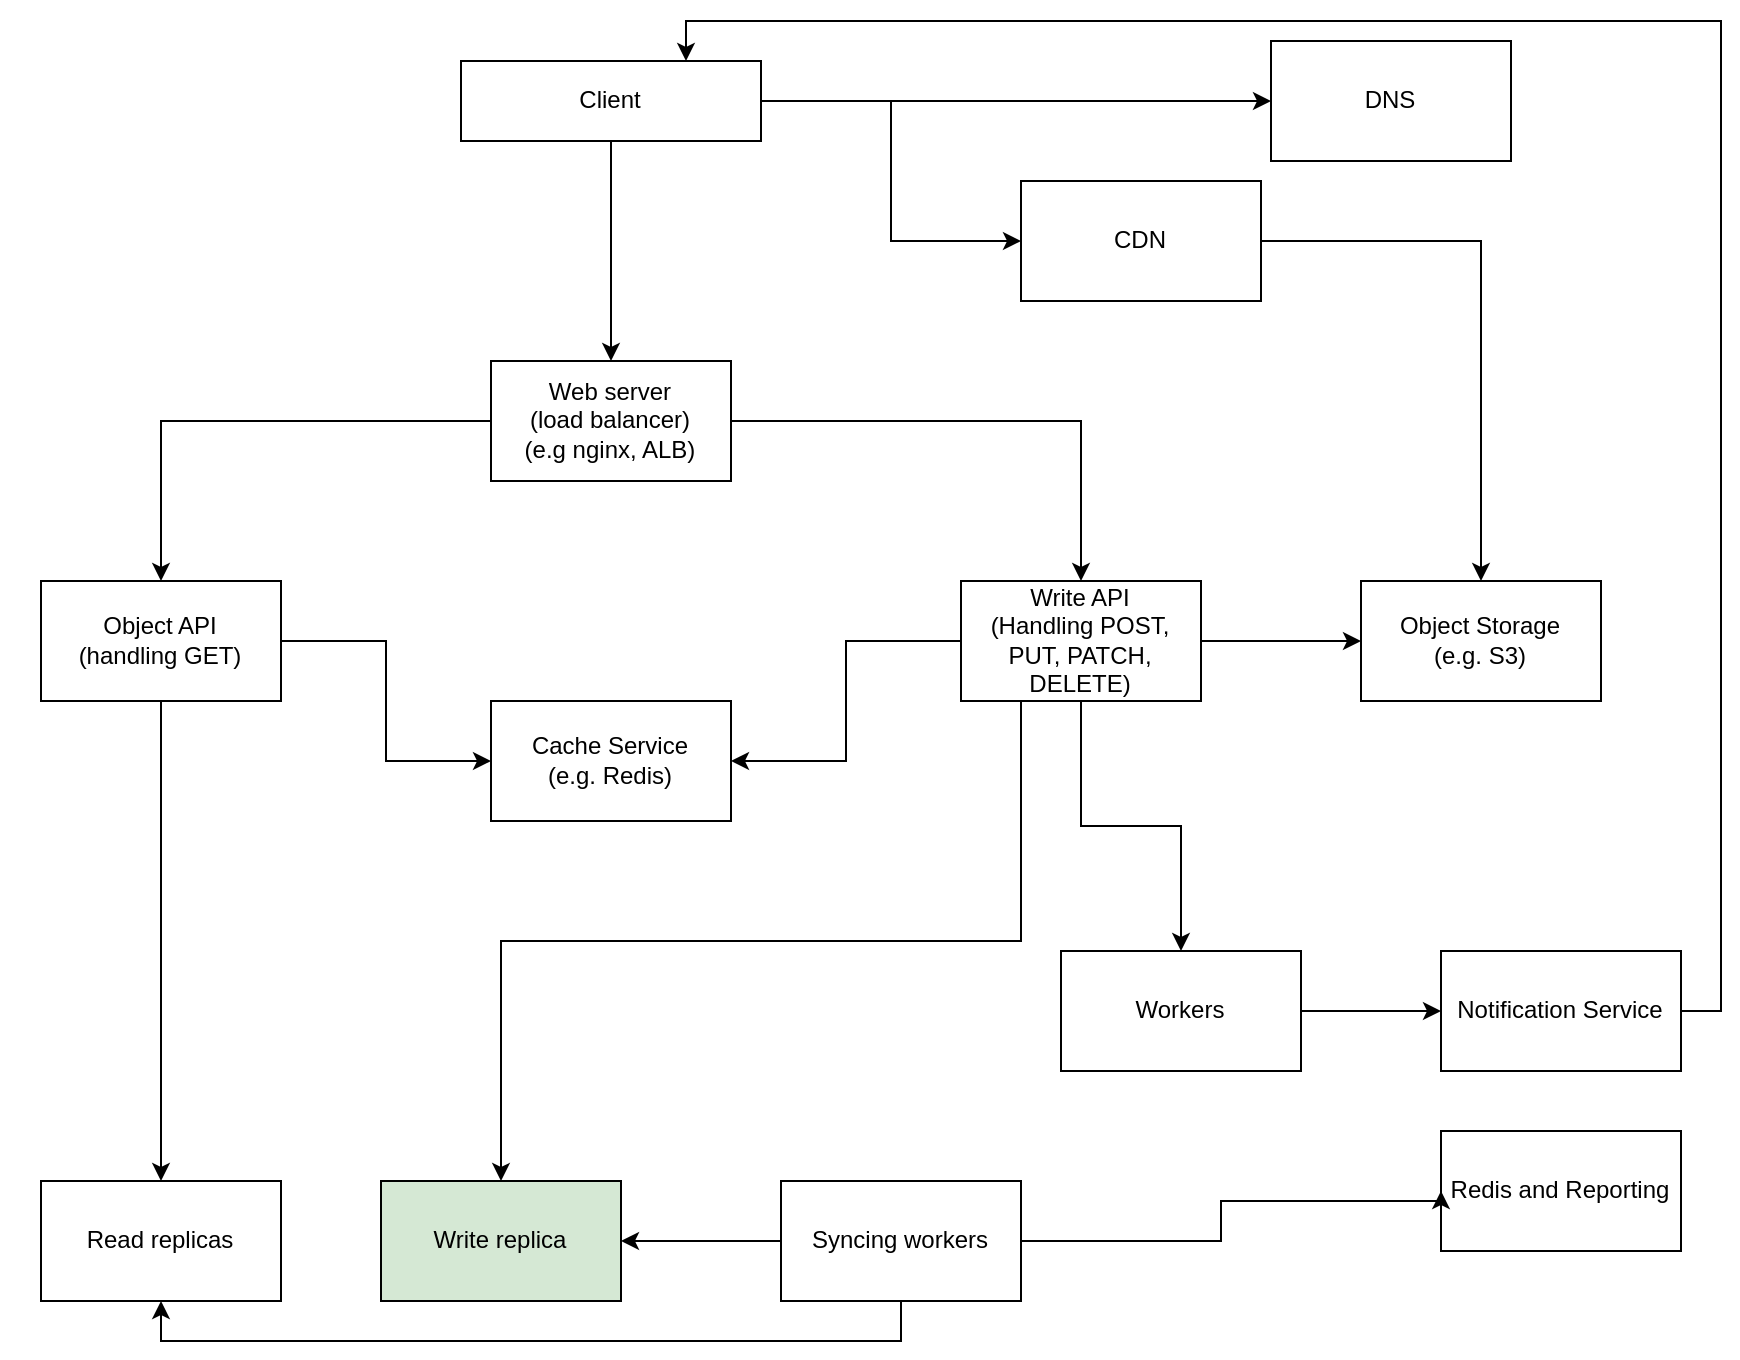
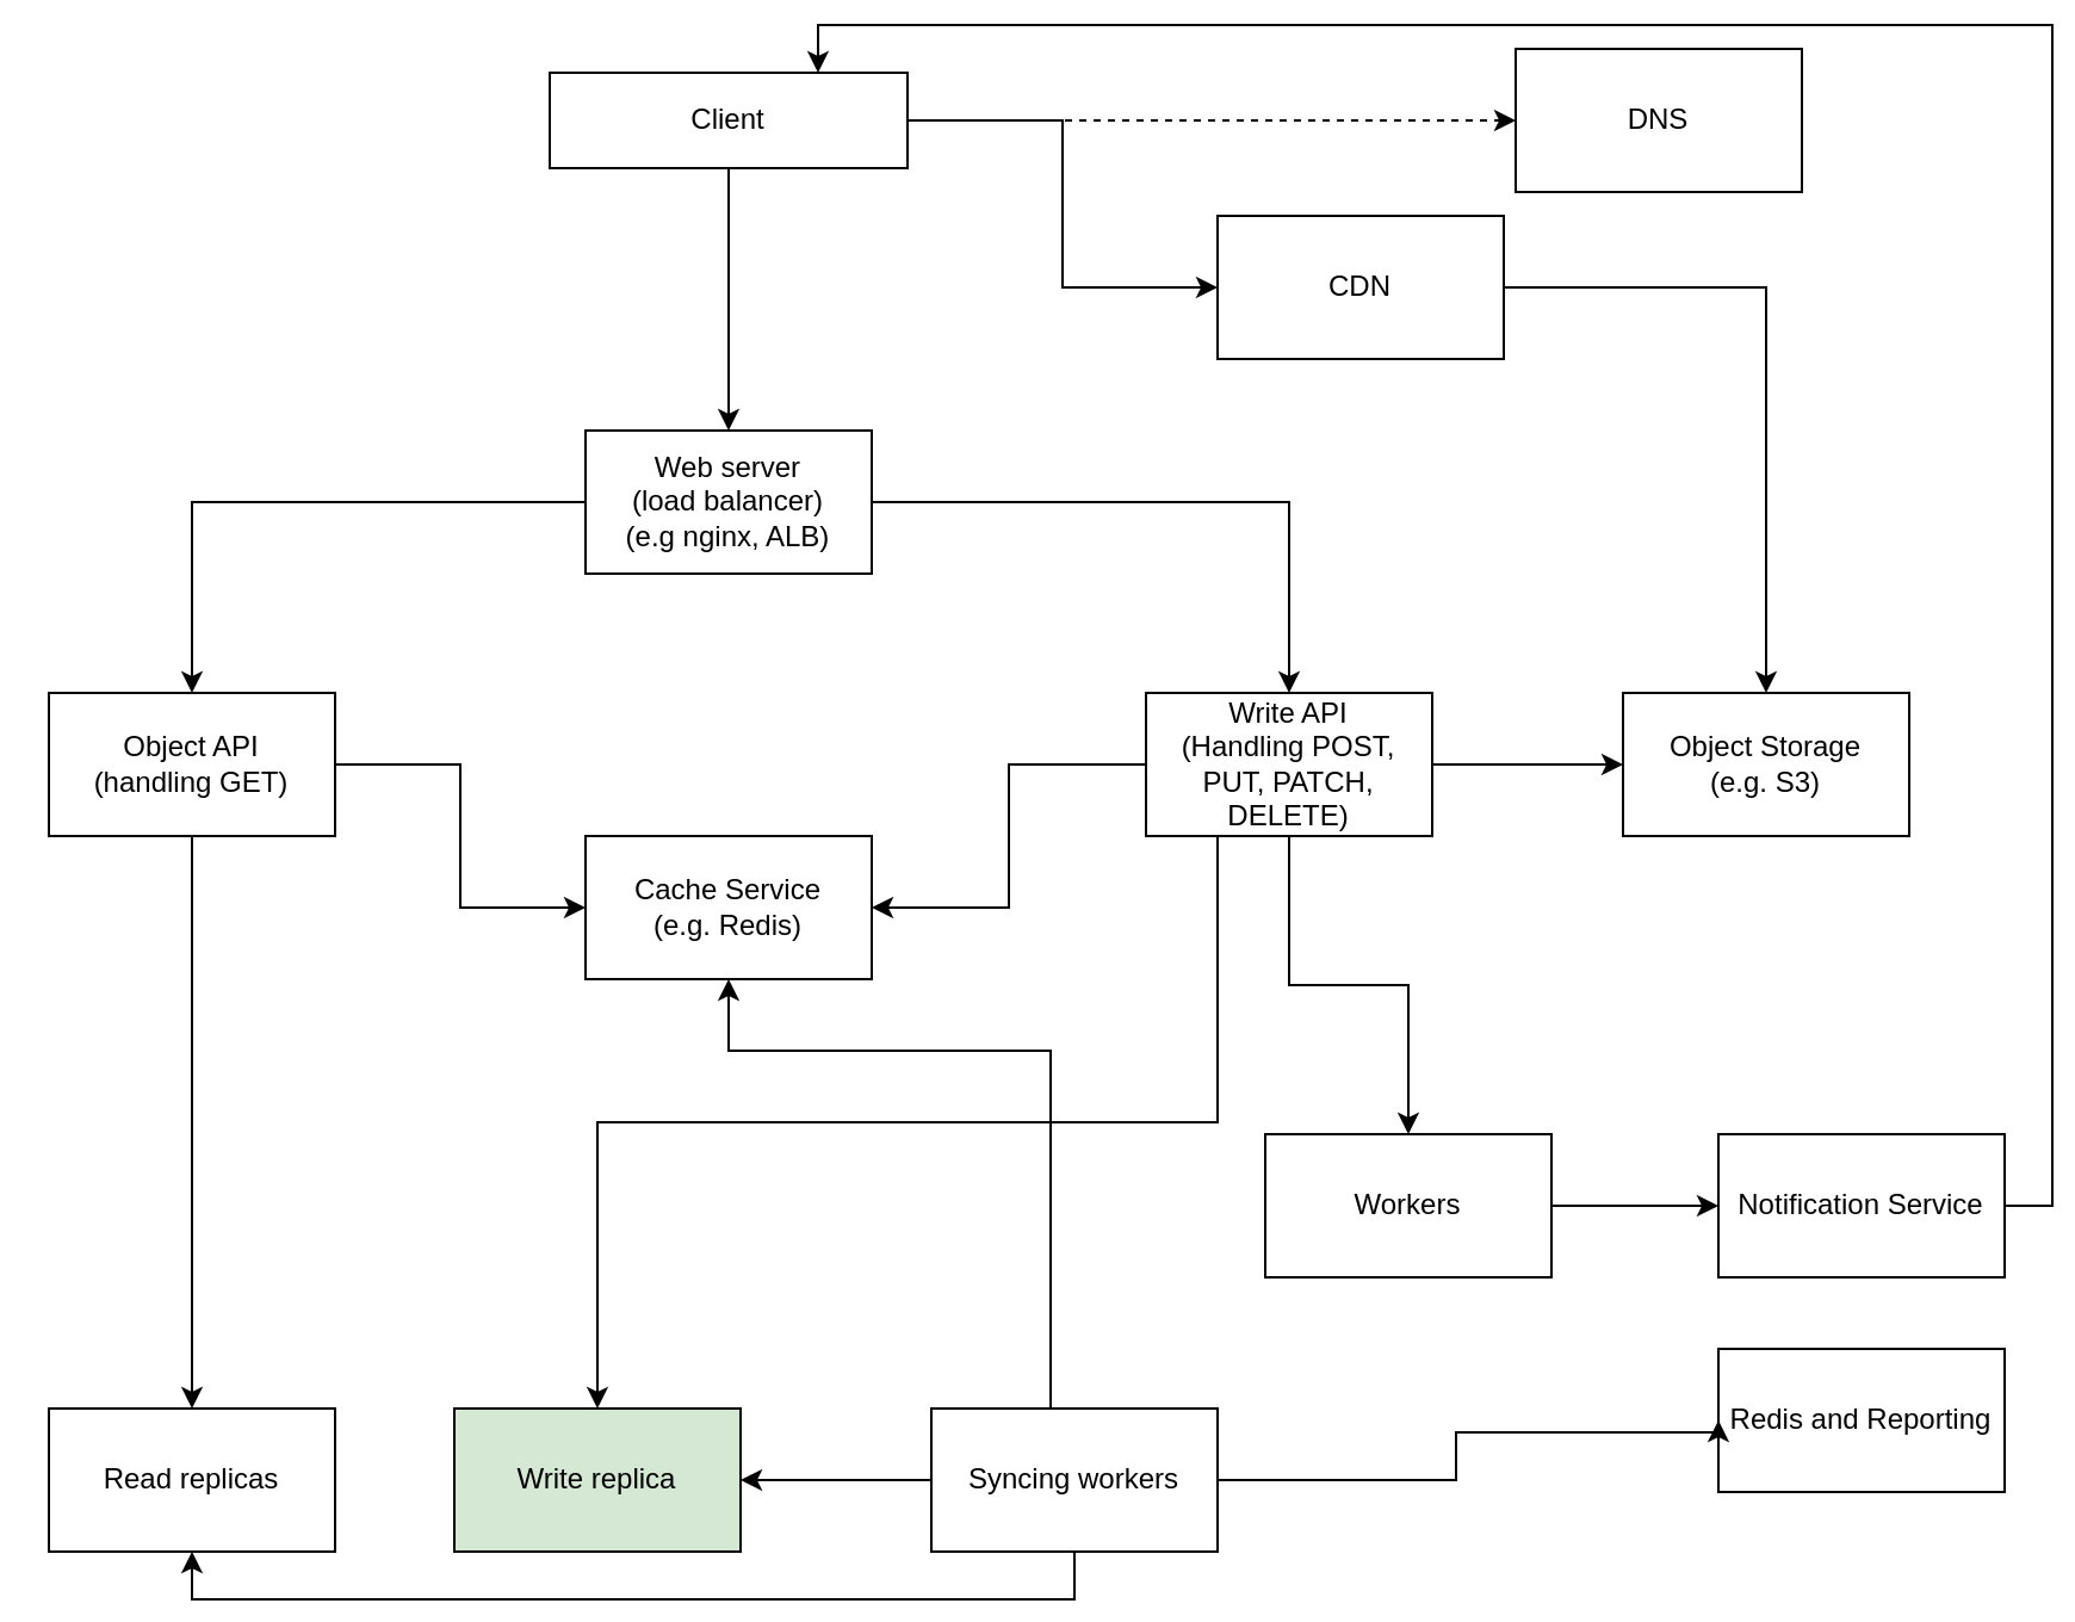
  <mxCell id="0" />
  <mxCell id="1" parent="0" />
  <mxCell id="2" style="edgeStyle=orthogonalEdgeStyle;rounded=0;orthogonalLoop=1;jettySize=auto;html=1;entryX=0.5;entryY=0;entryDx=0;entryDy=0;" edge="1" parent="1" source="5" target="8"><mxGeometry relative="1" as="geometry"><mxPoint x="305" y="180" as="targetPoint" /></mxGeometry></mxCell>
- <mxCell id="3" style="edgeStyle=orthogonalEdgeStyle;rounded=0;orthogonalLoop=1;jettySize=auto;html=1;entryX=0;entryY=0.5;entryDx=0;entryDy=0;" edge="1" parent="1" source="5" target="26"><mxGeometry relative="1" as="geometry" /></mxCell>
+ <mxCell id="3" style="edgeStyle=orthogonalEdgeStyle;rounded=0;orthogonalLoop=1;jettySize=auto;html=1;entryX=0;entryY=0.5;entryDx=0;entryDy=0;dashed=1;" edge="1" parent="1" source="5" target="26"><mxGeometry relative="1" as="geometry" /></mxCell>
  <mxCell id="4" style="edgeStyle=orthogonalEdgeStyle;rounded=0;orthogonalLoop=1;jettySize=auto;html=1;exitX=1;exitY=0.5;exitDx=0;exitDy=0;entryX=0;entryY=0.5;entryDx=0;entryDy=0;" edge="1" parent="1" source="5" target="25"><mxGeometry relative="1" as="geometry" /></mxCell>
  <mxCell id="5" value="Client" style="whiteSpace=wrap;html=1;" vertex="1" parent="1"><mxGeometry x="230" y="30" width="150" height="40" as="geometry" /></mxCell>
  <mxCell id="6" style="edgeStyle=orthogonalEdgeStyle;rounded=0;orthogonalLoop=1;jettySize=auto;html=1;exitX=0;exitY=0.5;exitDx=0;exitDy=0;entryX=0.5;entryY=0;entryDx=0;entryDy=0;" edge="1" parent="1" source="8" target="11"><mxGeometry relative="1" as="geometry"><mxPoint x="170" y="320" as="targetPoint" /></mxGeometry></mxCell>
  <mxCell id="7" style="edgeStyle=orthogonalEdgeStyle;rounded=0;orthogonalLoop=1;jettySize=auto;html=1;exitX=1;exitY=0.5;exitDx=0;exitDy=0;entryX=0.5;entryY=0;entryDx=0;entryDy=0;" edge="1" parent="1" source="8" target="16"><mxGeometry relative="1" as="geometry" /></mxCell>
  <mxCell id="8" value="Web server&lt;div&gt;(load balancer)&lt;/div&gt;&lt;div&gt;(e.g nginx, ALB)&lt;/div&gt;" style="whiteSpace=wrap;html=1;" vertex="1" parent="1"><mxGeometry x="245" y="180" width="120" height="60" as="geometry" /></mxCell>
  <mxCell id="9" style="edgeStyle=orthogonalEdgeStyle;rounded=0;orthogonalLoop=1;jettySize=auto;html=1;exitX=1;exitY=0.5;exitDx=0;exitDy=0;entryX=0;entryY=0.5;entryDx=0;entryDy=0;" edge="1" parent="1" source="11" target="17"><mxGeometry relative="1" as="geometry" /></mxCell>
  <mxCell id="10" style="edgeStyle=orthogonalEdgeStyle;rounded=0;orthogonalLoop=1;jettySize=auto;html=1;exitX=0.5;exitY=1;exitDx=0;exitDy=0;entryX=0.5;entryY=0;entryDx=0;entryDy=0;" edge="1" parent="1" source="11" target="22"><mxGeometry relative="1" as="geometry" /></mxCell>
  <mxCell id="11" value="Object API&lt;div&gt;(handling GET)&lt;/div&gt;" style="whiteSpace=wrap;html=1;" vertex="1" parent="1"><mxGeometry x="20" y="290" width="120" height="60" as="geometry" /></mxCell>
  <mxCell id="12" style="edgeStyle=orthogonalEdgeStyle;rounded=0;orthogonalLoop=1;jettySize=auto;html=1;exitX=0;exitY=0.5;exitDx=0;exitDy=0;entryX=1;entryY=0.5;entryDx=0;entryDy=0;" edge="1" parent="1" source="16" target="17"><mxGeometry relative="1" as="geometry" /></mxCell>
  <mxCell id="13" style="edgeStyle=orthogonalEdgeStyle;rounded=0;orthogonalLoop=1;jettySize=auto;html=1;exitX=1;exitY=0.5;exitDx=0;exitDy=0;entryX=0;entryY=0.5;entryDx=0;entryDy=0;" edge="1" parent="1" source="16" target="18"><mxGeometry relative="1" as="geometry" /></mxCell>
  <mxCell id="14" style="edgeStyle=orthogonalEdgeStyle;rounded=0;orthogonalLoop=1;jettySize=auto;html=1;exitX=0.5;exitY=1;exitDx=0;exitDy=0;entryX=0.5;entryY=0;entryDx=0;entryDy=0;" edge="1" parent="1" source="16" target="29"><mxGeometry relative="1" as="geometry" /></mxCell>
  <mxCell id="15" style="edgeStyle=orthogonalEdgeStyle;rounded=0;orthogonalLoop=1;jettySize=auto;html=1;exitX=0.25;exitY=1;exitDx=0;exitDy=0;entryX=0.5;entryY=0;entryDx=0;entryDy=0;" edge="1" parent="1" source="16" target="23"><mxGeometry relative="1" as="geometry" /></mxCell>
  <mxCell id="16" value="Write API&lt;div&gt;(Handling POST, PUT, PATCH, DELETE)&lt;/div&gt;" style="whiteSpace=wrap;html=1;" vertex="1" parent="1"><mxGeometry x="480" y="290" width="120" height="60" as="geometry" /></mxCell>
  <mxCell id="17" value="Cache Service&lt;div&gt;(e.g. Redis)&lt;/div&gt;" style="whiteSpace=wrap;html=1;" vertex="1" parent="1"><mxGeometry x="245" y="350" width="120" height="60" as="geometry" /></mxCell>
  <mxCell id="18" value="Object Storage&lt;div&gt;(e.g. S3)&lt;/div&gt;" style="whiteSpace=wrap;html=1;" vertex="1" parent="1"><mxGeometry x="680" y="290" width="120" height="60" as="geometry" /></mxCell>
  <mxCell id="19" style="edgeStyle=orthogonalEdgeStyle;rounded=0;orthogonalLoop=1;jettySize=auto;html=1;exitX=1;exitY=0.5;exitDx=0;exitDy=0;entryX=0.75;entryY=0;entryDx=0;entryDy=0;" edge="1" parent="1" source="20" target="5"><mxGeometry relative="1" as="geometry" /></mxCell>
  <mxCell id="20" value="Notification Service" style="whiteSpace=wrap;html=1;" vertex="1" parent="1"><mxGeometry x="720" y="475" width="120" height="60" as="geometry" /></mxCell>
  <mxCell id="21" value="Redis and Reporting" style="whiteSpace=wrap;html=1;" vertex="1" parent="1"><mxGeometry x="720" y="565" width="120" height="60" as="geometry" /></mxCell>
  <mxCell id="22" value="Read replicas" style="whiteSpace=wrap;html=1;" vertex="1" parent="1"><mxGeometry x="20" y="590" width="120" height="60" as="geometry" /></mxCell>
  <mxCell id="23" value="Write replica" style="whiteSpace=wrap;html=1;fillColor=#d5e8d4;" vertex="1" parent="1"><mxGeometry x="190" y="590" width="120" height="60" as="geometry" /></mxCell>
  <mxCell id="24" style="edgeStyle=orthogonalEdgeStyle;rounded=0;orthogonalLoop=1;jettySize=auto;html=1;exitX=1;exitY=0.5;exitDx=0;exitDy=0;entryX=0.5;entryY=0;entryDx=0;entryDy=0;" edge="1" parent="1" source="25" target="18"><mxGeometry relative="1" as="geometry" /></mxCell>
  <mxCell id="25" value="CDN" style="whiteSpace=wrap;html=1;" vertex="1" parent="1"><mxGeometry x="510" y="90" width="120" height="60" as="geometry" /></mxCell>
  <mxCell id="26" value="DNS" style="whiteSpace=wrap;html=1;" vertex="1" parent="1"><mxGeometry x="635" y="20" width="120" height="60" as="geometry" /></mxCell>
  <mxCell id="27" style="edgeStyle=orthogonalEdgeStyle;rounded=0;orthogonalLoop=1;jettySize=auto;html=1;exitX=1;exitY=0.5;exitDx=0;exitDy=0;entryX=0;entryY=0.5;entryDx=0;entryDy=0;" edge="1" parent="1" source="33" target="21"><mxGeometry relative="1" as="geometry"><Array as="points"><mxPoint x="610" y="620" /><mxPoint x="610" y="600" /><mxPoint x="720" y="600" /></Array></mxGeometry></mxCell>
  <mxCell id="28" style="edgeStyle=orthogonalEdgeStyle;rounded=0;orthogonalLoop=1;jettySize=auto;html=1;exitX=1;exitY=0.5;exitDx=0;exitDy=0;entryX=0;entryY=0.5;entryDx=0;entryDy=0;" edge="1" parent="1" source="29" target="20"><mxGeometry relative="1" as="geometry" /></mxCell>
  <mxCell id="29" value="Workers" style="whiteSpace=wrap;html=1;" vertex="1" parent="1"><mxGeometry x="530" y="475" width="120" height="60" as="geometry" /></mxCell>
+ <mxCell id="30" style="edgeStyle=orthogonalEdgeStyle;rounded=0;orthogonalLoop=1;jettySize=auto;html=1;entryX=0.5;entryY=1;entryDx=0;entryDy=0;" edge="1" parent="1" source="33" target="17"><mxGeometry relative="1" as="geometry"><Array as="points"><mxPoint x="440" y="440" /><mxPoint x="305" y="440" /></Array></mxGeometry></mxCell>
  <mxCell id="31" style="edgeStyle=orthogonalEdgeStyle;rounded=0;orthogonalLoop=1;jettySize=auto;html=1;entryX=1;entryY=0.5;entryDx=0;entryDy=0;" edge="1" parent="1" source="33" target="23"><mxGeometry relative="1" as="geometry" /></mxCell>
  <mxCell id="32" style="edgeStyle=orthogonalEdgeStyle;rounded=0;orthogonalLoop=1;jettySize=auto;html=1;exitX=0.5;exitY=1;exitDx=0;exitDy=0;entryX=0.5;entryY=1;entryDx=0;entryDy=0;" edge="1" parent="1" source="33" target="22"><mxGeometry relative="1" as="geometry" /></mxCell>
  <mxCell id="33" value="Syncing workers" style="whiteSpace=wrap;html=1;" vertex="1" parent="1"><mxGeometry x="390" y="590" width="120" height="60" as="geometry" /></mxCell>
